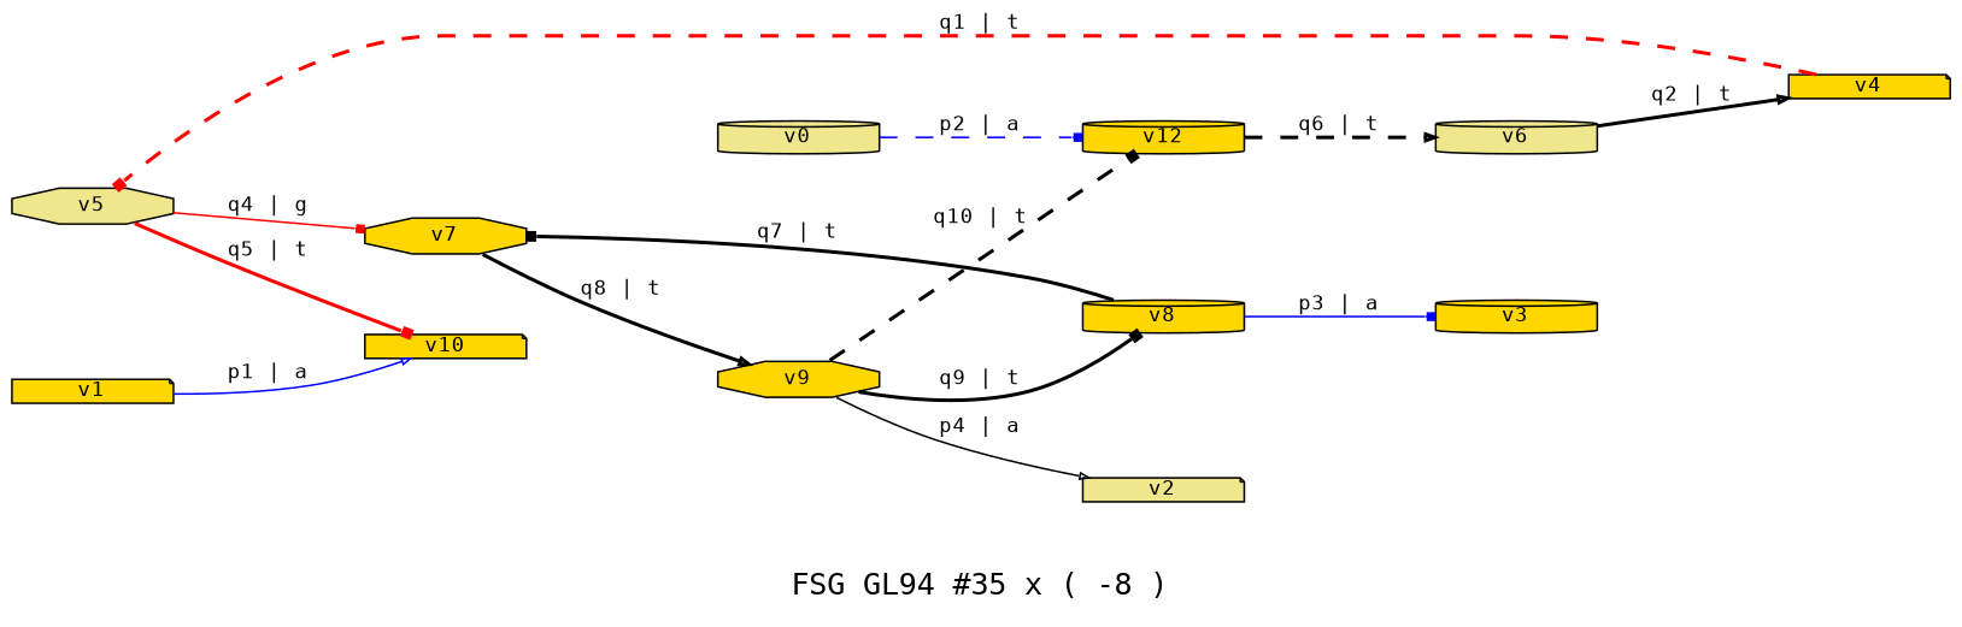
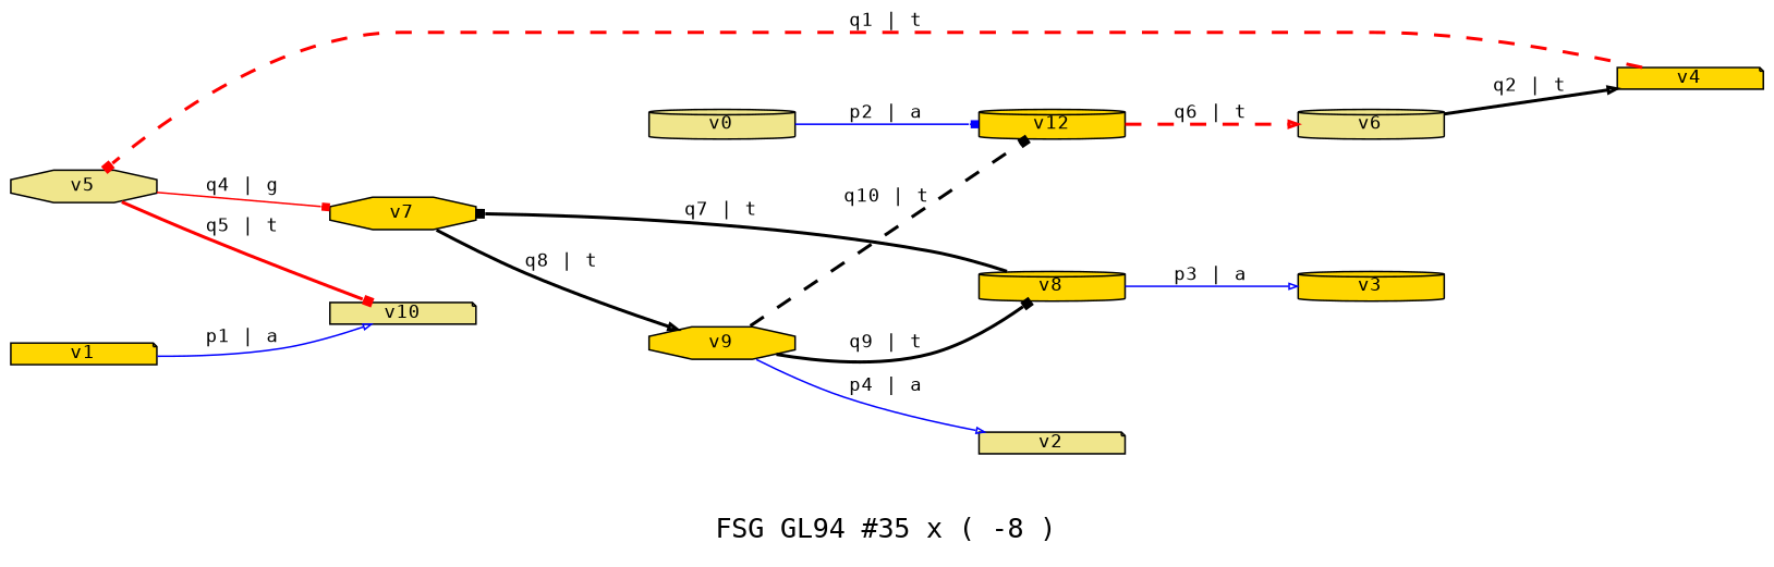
  digraph {
    fontname="DejaVu Sans Mono"
    fontsize=10
    label="FSG GL94 #35 x ( -8 )"
    noverlap=scale
    overall_factor="NumeratorDependentGrouping(94,1,AntiFermionSpinSumSign(1)*AutG(1)^-1*ExternalFermionOrderingSign(1)*InternalFermionLoopSign(-1)*NumeratorIndependentSymmetryGrouping(4))+NumeratorDependentGrouping(95,1,AntiFermionSpinSumSign(1)*AutG(1)^-1*ExternalFermionOrderingSign(1)*InternalFermionLoopSign(-1)*NumeratorIndependentSymmetryGrouping(4))"
    overall_factor_evaluated=-8
    rankdir=LR
    node [fillcolor=gold fontname="DejaVu Sans Mono" fontsize=7 margin=0 penwidth=0.6 shape=cylinder style=filled]
    edge [arrowhead=box arrowsize=0.3 color=black fontname="DejaVu Sans Mono" fontsize=7 penwidth=1.2 style=solid]
    v1 [height=0.01 shape=note]
-   v10 [height=0.01 shape=note]
+   v10 [fillcolor=khaki height=0.01 shape=note]
    v8 [height=0.01]
    v3 [height=0.01]
    v7 [height=0.01 shape=octagon]
    v0 [fillcolor=khaki height=0.01]
    n7 [height=0.01 label=v12]
    v6 [fillcolor=khaki height=0.01]
    v4 [height=0.01 shape=note]
    v9 [height=0.01 shape=octagon]
    v2 [fillcolor=khaki height=0.01 shape=note]
    v5 [fillcolor=khaki height=0.01 shape=octagon]
    v1 -> v10 [arrowhead=onormal color=blue label="p1 | a" penwidth=0.6]
-   v8 -> v3 [color=blue label="p3 | a" penwidth=0.6]
+   v8 -> v3 [arrowhead=onormal color=blue label="p3 | a" penwidth=0.6]
    v8 -> v7 [label="q7 | t"]
    v7 -> v9 [arrowhead=onormal label="q8 | t"]
-   v0 -> n7 [color=blue label="p2 | a" penwidth=0.6 style=dashed]
-   n7 -> v6 [arrowhead=onormal label="q6 | t" style=dashed]
+   v0 -> n7 [color=blue label="p2 | a" penwidth=0.6]
+   n7 -> v6 [arrowhead=onormal color=red label="q6 | t" style=dashed]
    v6 -> v4 [arrowhead=onormal label="q2 | t"]
    v4 -> v5 [color=red label="q1 | t" style=dashed]
    v9 -> v8 [label="q9 | t"]
    v9 -> n7 [label="q10 | t" style=dashed]
-   v9 -> v2 [arrowhead=onormal label="p4 | a" penwidth=0.6]
+   v9 -> v2 [arrowhead=onormal color=blue label="p4 | a" penwidth=0.6]
    v5 -> v10 [color=red label="q5 | t"]
    v5 -> v7 [color=red label="q4 | g" penwidth=0.6]
  }
